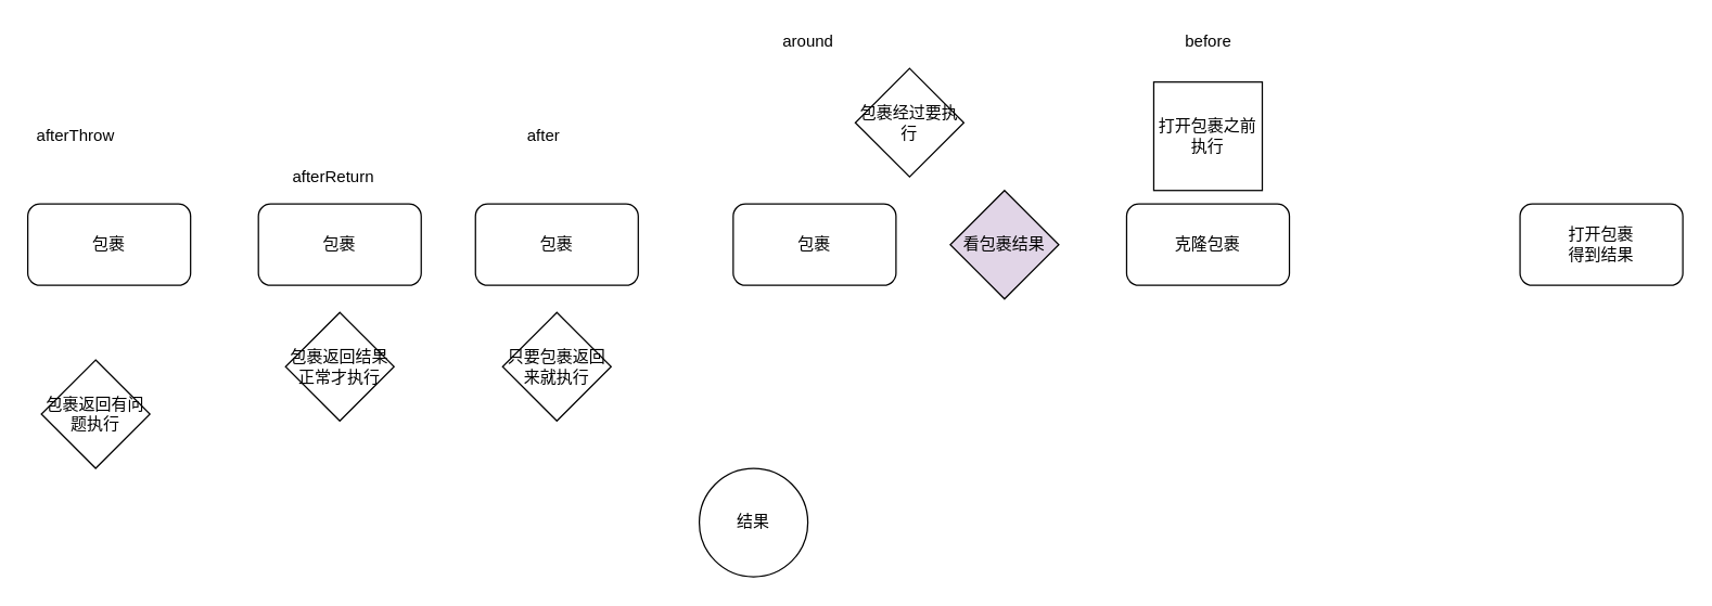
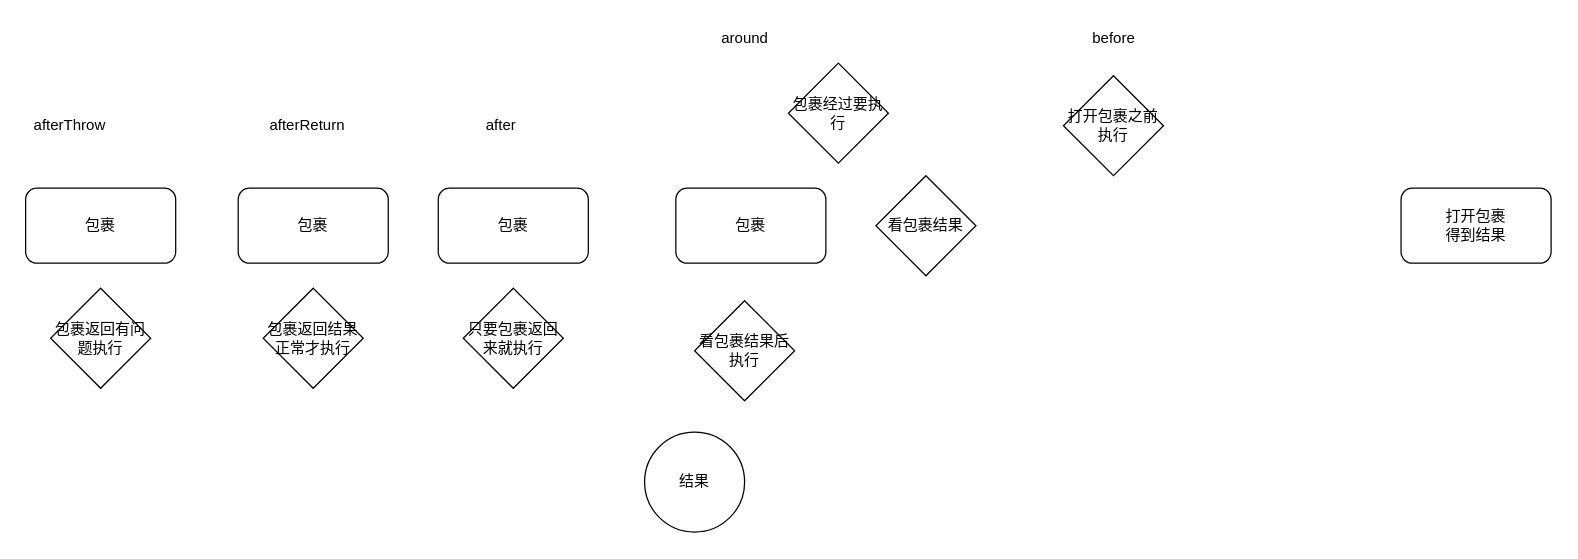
  <mxCell id="0" />
  <mxCell id="1" parent="0" />
  <mxCell id="2" value="afterThrow" style="text;html=1;align=center;verticalAlign=middle;resizable=0;points=[];autosize=1;strokeColor=none;fillColor=none;" parent="1" vertex="1"><mxGeometry x="20" y="90" width="70" height="20" as="geometry" /></mxCell>
  <mxCell id="3" value="包裹" style="rounded=1;whiteSpace=wrap;html=1;" parent="1" vertex="1"><mxGeometry x="20" y="150" width="120" height="60" as="geometry" /></mxCell>
- <mxCell id="4" value="afterReturn" style="text;html=1;align=center;verticalAlign=middle;resizable=0;points=[];autosize=1;strokeColor=none;fillColor=none;" parent="1" vertex="1"><mxGeometry x="205" y="120" width="80" height="20" as="geometry" /></mxCell>
- <mxCell id="5" value="包裹返回有问题执行" style="rhombus;whiteSpace=wrap;html=1;" parent="1" vertex="1"><mxGeometry x="30" y="265" width="80" height="80" as="geometry" /></mxCell>
+ <mxCell id="4" value="afterReturn" style="text;html=1;align=center;verticalAlign=middle;resizable=0;points=[];autosize=1;strokeColor=none;fillColor=none;" parent="1" vertex="1"><mxGeometry x="205" y="90" width="80" height="20" as="geometry" /></mxCell>
+ <mxCell id="5" value="包裹返回有问题执行" style="rhombus;whiteSpace=wrap;html=1;" parent="1" vertex="1"><mxGeometry x="40" y="230" width="80" height="80" as="geometry" /></mxCell>
  <mxCell id="6" value="包裹" style="rounded=1;whiteSpace=wrap;html=1;" parent="1" vertex="1"><mxGeometry x="190" y="150" width="120" height="60" as="geometry" /></mxCell>
  <mxCell id="7" value="包裹" style="rounded=1;whiteSpace=wrap;html=1;" parent="1" vertex="1"><mxGeometry x="540" y="150" width="120" height="60" as="geometry" /></mxCell>
  <mxCell id="8" value="包裹返回结果正常才执行" style="rhombus;whiteSpace=wrap;html=1;" parent="1" vertex="1"><mxGeometry x="210" y="230" width="80" height="80" as="geometry" /></mxCell>
  <mxCell id="9" value="after" style="text;html=1;align=center;verticalAlign=middle;resizable=0;points=[];autosize=1;strokeColor=none;fillColor=none;" parent="1" vertex="1"><mxGeometry x="380" y="90" width="40" height="20" as="geometry" /></mxCell>
  <mxCell id="10" value="包裹" style="rounded=1;whiteSpace=wrap;html=1;" parent="1" vertex="1"><mxGeometry x="350" y="150" width="120" height="60" as="geometry" /></mxCell>
  <mxCell id="11" value="只要包裹返回来就执行" style="rhombus;whiteSpace=wrap;html=1;" parent="1" vertex="1"><mxGeometry x="370" y="230" width="80" height="80" as="geometry" /></mxCell>
  <mxCell id="12" value="around" style="text;html=1;align=center;verticalAlign=middle;resizable=0;points=[];autosize=1;strokeColor=none;fillColor=none;" parent="1" vertex="1"><mxGeometry x="570" y="20" width="50" height="20" as="geometry" /></mxCell>
  <mxCell id="13" value="包裹经过要执行" style="rhombus;whiteSpace=wrap;html=1;" parent="1" vertex="1"><mxGeometry x="630" y="50" width="80" height="80" as="geometry" /></mxCell>
- <mxCell id="14" value="看包裹结果" style="rhombus;whiteSpace=wrap;html=1;fillColor=#e1d5e7;" parent="1" vertex="1"><mxGeometry x="700" y="140" width="80" height="80" as="geometry" /></mxCell>
- <mxCell id="16" value="克隆包裹" style="rounded=1;whiteSpace=wrap;html=1;" parent="1" vertex="1"><mxGeometry x="830" y="150" width="120" height="60" as="geometry" /></mxCell>
+ <mxCell id="14" value="看包裹结果" style="rhombus;whiteSpace=wrap;html=1;" parent="1" vertex="1"><mxGeometry x="700" y="140" width="80" height="80" as="geometry" /></mxCell>
+ <mxCell id="15" value="看包裹结果后执行" style="rhombus;whiteSpace=wrap;html=1;" parent="1" vertex="1"><mxGeometry x="555" y="240" width="80" height="80" as="geometry" /></mxCell>
  <mxCell id="17" value="before" style="text;html=1;align=center;verticalAlign=middle;resizable=0;points=[];autosize=1;strokeColor=none;fillColor=none;" parent="1" vertex="1"><mxGeometry x="865" y="20" width="50" height="20" as="geometry" /></mxCell>
- <mxCell id="18" value="&lt;div&gt;打开包裹之前&lt;/div&gt;&lt;div&gt;执行&lt;br&gt;&lt;/div&gt;" style="whiteSpace=wrap;html=1;rounded=0;" parent="1" vertex="1"><mxGeometry x="850" y="60" width="80" height="80" as="geometry" /></mxCell>
+ <mxCell id="18" value="&lt;div&gt;打开包裹之前&lt;/div&gt;&lt;div&gt;执行&lt;br&gt;&lt;/div&gt;" style="rhombus;whiteSpace=wrap;html=1;" parent="1" vertex="1"><mxGeometry x="850" y="60" width="80" height="80" as="geometry" /></mxCell>
  <mxCell id="19" value="&lt;div&gt;打开包裹&lt;/div&gt;&lt;div&gt;得到结果&lt;br&gt;&lt;/div&gt;" style="rounded=1;whiteSpace=wrap;html=1;" parent="1" vertex="1"><mxGeometry x="1120" y="150" width="120" height="60" as="geometry" /></mxCell>
  <mxCell id="20" value="结果" style="ellipse;whiteSpace=wrap;html=1;aspect=fixed;" parent="1" vertex="1"><mxGeometry x="515" y="345" width="80" height="80" as="geometry" /></mxCell>
